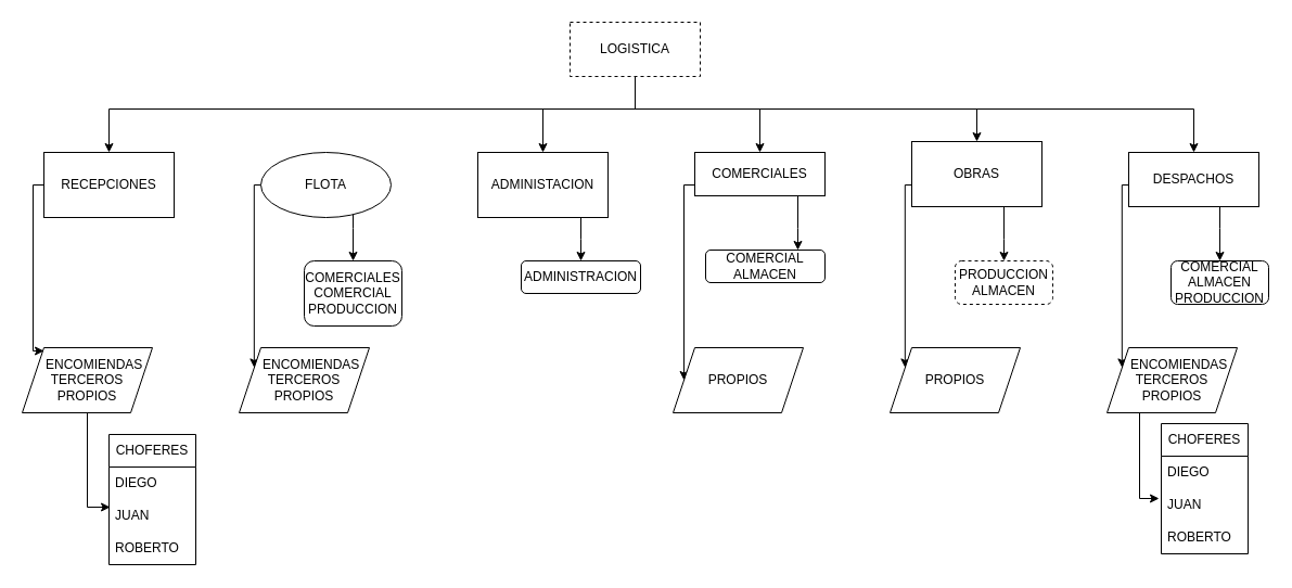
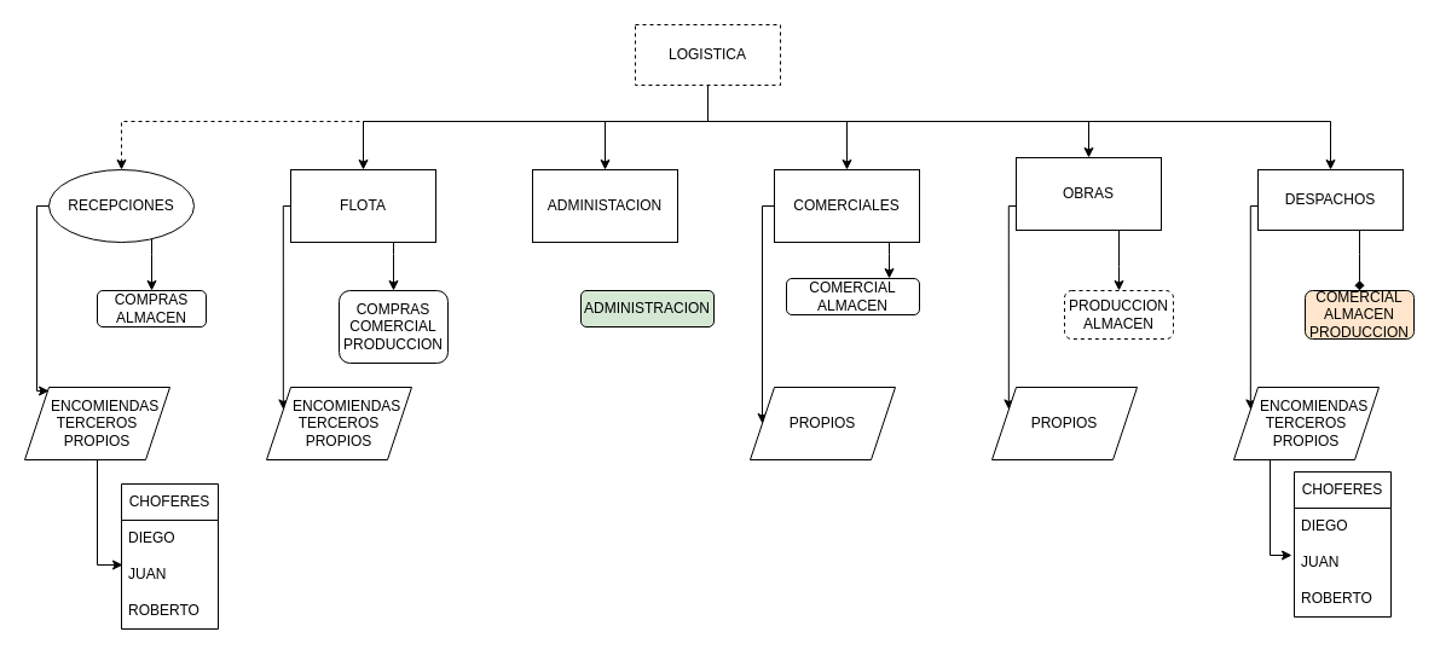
  <mxCell id="0" />
  <mxCell id="1" parent="0" />
  <mxCell id="2" value="" style="edgeStyle=orthogonalEdgeStyle;rounded=0;orthogonalLoop=1;jettySize=auto;html=1;" edge="1" parent="1" source="8" target="18"><mxGeometry relative="1" as="geometry"><Array as="points"><mxPoint x="585" y="100" /><mxPoint x="500" y="100" /></Array></mxGeometry></mxCell>
- <mxCell id="3" style="edgeStyle=orthogonalEdgeStyle;rounded=0;orthogonalLoop=1;jettySize=auto;html=1;entryX=0.5;entryY=0;entryDx=0;entryDy=0;" edge="1" parent="1" source="8" target="10"><mxGeometry relative="1" as="geometry"><Array as="points"><mxPoint x="585" y="100" /><mxPoint x="100" y="100" /></Array></mxGeometry></mxCell>
+ <mxCell id="3" style="edgeStyle=orthogonalEdgeStyle;rounded=0;orthogonalLoop=1;jettySize=auto;html=1;entryX=0.5;entryY=0;entryDx=0;entryDy=0;dashed=1;" edge="1" parent="1" source="8" target="10"><mxGeometry relative="1" as="geometry"><Array as="points"><mxPoint x="585" y="100" /><mxPoint x="100" y="100" /></Array></mxGeometry></mxCell>
  <mxCell id="4" style="edgeStyle=orthogonalEdgeStyle;rounded=0;orthogonalLoop=1;jettySize=auto;html=1;entryX=0.5;entryY=0;entryDx=0;entryDy=0;" edge="1" parent="1" source="8" target="21"><mxGeometry relative="1" as="geometry"><Array as="points"><mxPoint x="585" y="100" /><mxPoint x="700" y="100" /></Array></mxGeometry></mxCell>
  <mxCell id="5" style="edgeStyle=orthogonalEdgeStyle;rounded=0;orthogonalLoop=1;jettySize=auto;html=1;" edge="1" parent="1" source="8" target="24"><mxGeometry relative="1" as="geometry"><Array as="points"><mxPoint x="585" y="100" /><mxPoint x="900" y="100" /></Array></mxGeometry></mxCell>
  <mxCell id="6" style="edgeStyle=orthogonalEdgeStyle;rounded=0;orthogonalLoop=1;jettySize=auto;html=1;" edge="1" parent="1" source="8" target="13"><mxGeometry relative="1" as="geometry"><Array as="points"><mxPoint x="585" y="100" /><mxPoint x="1100" y="100" /></Array></mxGeometry></mxCell>
+ <mxCell id="7" style="edgeStyle=orthogonalEdgeStyle;rounded=0;orthogonalLoop=1;jettySize=auto;html=1;entryX=0.5;entryY=0;entryDx=0;entryDy=0;" edge="1" parent="1" source="8" target="16"><mxGeometry relative="1" as="geometry"><Array as="points"><mxPoint x="585" y="100" /><mxPoint x="300" y="100" /></Array></mxGeometry></mxCell>
  <mxCell id="8" value="&lt;div&gt;LOGISTICA&lt;/div&gt;" style="rounded=0;whiteSpace=wrap;html=1;dashed=1;" vertex="1" parent="1"><mxGeometry x="525" y="20" width="120" height="50" as="geometry" /></mxCell>
- <mxCell id="10" value="RECEPCIONES" style="rounded=0;whiteSpace=wrap;html=1;" vertex="1" parent="1"><mxGeometry x="40" y="140" width="120" height="60" as="geometry" /></mxCell>
- <mxCell id="11" value="" style="edgeStyle=orthogonalEdgeStyle;rounded=0;orthogonalLoop=1;jettySize=auto;html=1;" edge="1" parent="1" source="13" target="30"><mxGeometry relative="1" as="geometry"><Array as="points"><mxPoint x="1124" y="210" /><mxPoint x="1124" y="210" /></Array></mxGeometry></mxCell>
+ <mxCell id="9" value="" style="edgeStyle=orthogonalEdgeStyle;rounded=0;orthogonalLoop=1;jettySize=auto;html=1;" edge="1" parent="1" source="10" target="25"><mxGeometry relative="1" as="geometry"><Array as="points"><mxPoint x="125" y="210" /><mxPoint x="125" y="210" /></Array></mxGeometry></mxCell>
+ <mxCell id="10" value="RECEPCIONES" style="ellipse;whiteSpace=wrap;html=1;" vertex="1" parent="1"><mxGeometry x="40" y="140" width="120" height="60" as="geometry" /></mxCell>
+ <mxCell id="11" value="" style="edgeStyle=orthogonalEdgeStyle;rounded=0;orthogonalLoop=1;jettySize=auto;html=1;endArrow=diamond;" edge="1" parent="1" source="13" target="30"><mxGeometry relative="1" as="geometry"><Array as="points"><mxPoint x="1124" y="210" /><mxPoint x="1124" y="210" /></Array></mxGeometry></mxCell>
  <mxCell id="12" style="edgeStyle=orthogonalEdgeStyle;rounded=0;orthogonalLoop=1;jettySize=auto;html=1;entryX=0;entryY=0.25;entryDx=0;entryDy=0;" edge="1" parent="1" source="13" target="35"><mxGeometry relative="1" as="geometry"><Array as="points"><mxPoint x="1034" y="170" /></Array></mxGeometry></mxCell>
  <mxCell id="13" value="DESPACHOS" style="rounded=0;whiteSpace=wrap;html=1;" vertex="1" parent="1"><mxGeometry x="1040" y="140" width="120" height="50" as="geometry" /></mxCell>
  <mxCell id="14" value="" style="edgeStyle=orthogonalEdgeStyle;rounded=0;orthogonalLoop=1;jettySize=auto;html=1;" edge="1" parent="1" source="16" target="26"><mxGeometry relative="1" as="geometry"><Array as="points"><mxPoint x="325" y="210" /><mxPoint x="325" y="210" /></Array></mxGeometry></mxCell>
  <mxCell id="15" style="edgeStyle=orthogonalEdgeStyle;rounded=0;orthogonalLoop=1;jettySize=auto;html=1;entryX=0;entryY=0.25;entryDx=0;entryDy=0;" edge="1" parent="1" source="16" target="32"><mxGeometry relative="1" as="geometry"><Array as="points"><mxPoint x="234" y="170" /></Array></mxGeometry></mxCell>
- <mxCell id="16" value="FLOTA" style="ellipse;whiteSpace=wrap;html=1;" vertex="1" parent="1"><mxGeometry x="240" y="140" width="120" height="60" as="geometry" /></mxCell>
- <mxCell id="17" value="" style="edgeStyle=orthogonalEdgeStyle;rounded=0;orthogonalLoop=1;jettySize=auto;html=1;" edge="1" parent="1" source="18" target="27"><mxGeometry relative="1" as="geometry"><Array as="points"><mxPoint x="535" y="220" /><mxPoint x="535" y="220" /></Array></mxGeometry></mxCell>
+ <mxCell id="16" value="FLOTA" style="rounded=0;whiteSpace=wrap;html=1;" vertex="1" parent="1"><mxGeometry x="240" y="140" width="120" height="60" as="geometry" /></mxCell>
  <mxCell id="18" value="ADMINISTACION" style="rounded=0;whiteSpace=wrap;html=1;" vertex="1" parent="1"><mxGeometry x="440" y="140" width="120" height="60" as="geometry" /></mxCell>
  <mxCell id="19" value="" style="edgeStyle=orthogonalEdgeStyle;rounded=0;orthogonalLoop=1;jettySize=auto;html=1;" edge="1" parent="1" source="21" target="28"><mxGeometry relative="1" as="geometry"><Array as="points"><mxPoint x="735" y="210" /><mxPoint x="735" y="210" /></Array></mxGeometry></mxCell>
  <mxCell id="20" style="edgeStyle=orthogonalEdgeStyle;rounded=0;orthogonalLoop=1;jettySize=auto;html=1;" edge="1" parent="1" source="21" target="33"><mxGeometry relative="1" as="geometry"><Array as="points"><mxPoint x="630" y="170" /></Array></mxGeometry></mxCell>
- <mxCell id="21" value="COMERCIALES" style="rounded=0;whiteSpace=wrap;html=1;" vertex="1" parent="1"><mxGeometry x="640" y="140" width="120" height="40" as="geometry" /></mxCell>
+ <mxCell id="21" value="COMERCIALES" style="rounded=0;whiteSpace=wrap;html=1;" vertex="1" parent="1"><mxGeometry x="640" y="140" width="120" height="60" as="geometry" /></mxCell>
  <mxCell id="22" value="" style="edgeStyle=orthogonalEdgeStyle;rounded=0;orthogonalLoop=1;jettySize=auto;html=1;" edge="1" parent="1" source="24" target="29"><mxGeometry relative="1" as="geometry"><Array as="points"><mxPoint x="925" y="220" /><mxPoint x="925" y="220" /></Array></mxGeometry></mxCell>
  <mxCell id="23" style="edgeStyle=orthogonalEdgeStyle;rounded=0;orthogonalLoop=1;jettySize=auto;html=1;entryX=0;entryY=0.25;entryDx=0;entryDy=0;" edge="1" parent="1" source="24" target="34"><mxGeometry relative="1" as="geometry"><Array as="points"><mxPoint x="834" y="170" /></Array></mxGeometry></mxCell>
  <mxCell id="24" value="OBRAS" style="rounded=0;whiteSpace=wrap;html=1;" vertex="1" parent="1"><mxGeometry x="840" y="130" width="120" height="60" as="geometry" /></mxCell>
- <mxCell id="26" value="COMERCIALES&lt;br&gt;COMERCIAL&lt;br&gt;PRODUCCION" style="rounded=1;whiteSpace=wrap;html=1;" vertex="1" parent="1"><mxGeometry x="280" y="240" width="90" height="60" as="geometry" /></mxCell>
- <mxCell id="27" value="ADMINISTRACION" style="rounded=1;whiteSpace=wrap;html=1;" vertex="1" parent="1"><mxGeometry x="480" y="240" width="110" height="30" as="geometry" /></mxCell>
+ <mxCell id="25" value="COMPRAS&lt;div&gt;ALMACEN&lt;/div&gt;" style="rounded=1;whiteSpace=wrap;html=1;" vertex="1" parent="1"><mxGeometry x="80" y="240" width="90" height="30" as="geometry" /></mxCell>
+ <mxCell id="26" value="COMPRAS&lt;br&gt;COMERCIAL&lt;br&gt;PRODUCCION" style="rounded=1;whiteSpace=wrap;html=1;" vertex="1" parent="1"><mxGeometry x="280" y="240" width="90" height="60" as="geometry" /></mxCell>
+ <mxCell id="27" value="ADMINISTRACION" style="rounded=1;whiteSpace=wrap;html=1;fillColor=#d5e8d4;" vertex="1" parent="1"><mxGeometry x="480" y="240" width="110" height="30" as="geometry" /></mxCell>
  <mxCell id="28" value="COMERCIAL&lt;div&gt;ALMACEN&lt;/div&gt;" style="rounded=1;whiteSpace=wrap;html=1;" vertex="1" parent="1"><mxGeometry x="650" y="230" width="110" height="30" as="geometry" /></mxCell>
  <mxCell id="29" value="PRODUCCION&lt;br&gt;ALMACEN" style="rounded=1;whiteSpace=wrap;html=1;dashed=1;" vertex="1" parent="1"><mxGeometry x="880" y="240" width="90" height="40" as="geometry" /></mxCell>
- <mxCell id="30" value="COMERCIAL&lt;div&gt;ALMACEN&lt;/div&gt;&lt;div&gt;PRODUCCION&lt;/div&gt;" style="rounded=1;whiteSpace=wrap;html=1;" vertex="1" parent="1"><mxGeometry x="1079" y="240" width="90" height="40" as="geometry" /></mxCell>
+ <mxCell id="30" value="COMERCIAL&lt;div&gt;ALMACEN&lt;/div&gt;&lt;div&gt;PRODUCCION&lt;/div&gt;" style="rounded=1;whiteSpace=wrap;html=1;fillColor=#ffe6cc;" vertex="1" parent="1"><mxGeometry x="1079" y="240" width="90" height="40" as="geometry" /></mxCell>
  <mxCell id="31" value="&amp;nbsp; &amp;nbsp; ENCOMIENDAS&lt;div&gt;TERCEROS&lt;/div&gt;&lt;div&gt;PROPIOS&lt;/div&gt;" style="shape=parallelogram;perimeter=parallelogramPerimeter;whiteSpace=wrap;html=1;fixedSize=1;" vertex="1" parent="1"><mxGeometry x="20" y="320" width="120" height="60" as="geometry" /></mxCell>
  <mxCell id="32" value="&amp;nbsp; &amp;nbsp; ENCOMIENDAS&lt;div&gt;TERCEROS&lt;/div&gt;&lt;div&gt;PROPIOS&lt;/div&gt;" style="shape=parallelogram;perimeter=parallelogramPerimeter;whiteSpace=wrap;html=1;fixedSize=1;" vertex="1" parent="1"><mxGeometry x="220" y="320" width="120" height="60" as="geometry" /></mxCell>
  <mxCell id="33" value="PROPIOS" style="shape=parallelogram;perimeter=parallelogramPerimeter;whiteSpace=wrap;html=1;fixedSize=1;" vertex="1" parent="1"><mxGeometry x="620" y="320" width="120" height="60" as="geometry" /></mxCell>
  <mxCell id="34" value="PROPIOS" style="shape=parallelogram;perimeter=parallelogramPerimeter;whiteSpace=wrap;html=1;fixedSize=1;" vertex="1" parent="1"><mxGeometry x="820" y="320" width="120" height="60" as="geometry" /></mxCell>
  <mxCell id="35" value="&amp;nbsp; &amp;nbsp; ENCOMIENDAS&lt;div&gt;TERCEROS&lt;/div&gt;&lt;div&gt;PROPIOS&lt;/div&gt;" style="shape=parallelogram;perimeter=parallelogramPerimeter;whiteSpace=wrap;html=1;fixedSize=1;" vertex="1" parent="1"><mxGeometry x="1020" y="320" width="120" height="60" as="geometry" /></mxCell>
  <mxCell id="36" style="edgeStyle=orthogonalEdgeStyle;rounded=0;orthogonalLoop=1;jettySize=auto;html=1;entryX=0.167;entryY=0.05;entryDx=0;entryDy=0;entryPerimeter=0;" edge="1" parent="1" source="10" target="31"><mxGeometry relative="1" as="geometry"><Array as="points"><mxPoint x="30" y="170" /><mxPoint x="30" y="323" /></Array></mxGeometry></mxCell>
  <mxCell id="37" value="CHOFERES" style="swimlane;fontStyle=0;childLayout=stackLayout;horizontal=1;startSize=30;horizontalStack=0;resizeParent=1;resizeParentMax=0;resizeLast=0;collapsible=1;marginBottom=0;whiteSpace=wrap;html=1;" vertex="1" parent="1"><mxGeometry x="100" y="400" width="80" height="120" as="geometry" /></mxCell>
  <mxCell id="38" value="DIEGO" style="text;strokeColor=none;fillColor=none;align=left;verticalAlign=middle;spacingLeft=4;spacingRight=4;overflow=hidden;points=[[0,0.5],[1,0.5]];portConstraint=eastwest;rotatable=0;whiteSpace=wrap;html=1;" vertex="1" parent="37"><mxGeometry y="30" width="80" height="30" as="geometry" /></mxCell>
  <mxCell id="39" value="JUAN" style="text;strokeColor=none;fillColor=none;align=left;verticalAlign=middle;spacingLeft=4;spacingRight=4;overflow=hidden;points=[[0,0.5],[1,0.5]];portConstraint=eastwest;rotatable=0;whiteSpace=wrap;html=1;" vertex="1" parent="37"><mxGeometry y="60" width="80" height="30" as="geometry" /></mxCell>
  <mxCell id="40" value="ROBERTO" style="text;strokeColor=none;fillColor=none;align=left;verticalAlign=middle;spacingLeft=4;spacingRight=4;overflow=hidden;points=[[0,0.5],[1,0.5]];portConstraint=eastwest;rotatable=0;whiteSpace=wrap;html=1;" vertex="1" parent="37"><mxGeometry y="90" width="80" height="30" as="geometry" /></mxCell>
  <mxCell id="41" value="CHOFERES" style="swimlane;fontStyle=0;childLayout=stackLayout;horizontal=1;startSize=30;horizontalStack=0;resizeParent=1;resizeParentMax=0;resizeLast=0;collapsible=1;marginBottom=0;whiteSpace=wrap;html=1;" vertex="1" parent="1"><mxGeometry x="1070" y="390" width="80" height="120" as="geometry" /></mxCell>
  <mxCell id="42" value="DIEGO" style="text;strokeColor=none;fillColor=none;align=left;verticalAlign=middle;spacingLeft=4;spacingRight=4;overflow=hidden;points=[[0,0.5],[1,0.5]];portConstraint=eastwest;rotatable=0;whiteSpace=wrap;html=1;" vertex="1" parent="41"><mxGeometry y="30" width="80" height="30" as="geometry" /></mxCell>
  <mxCell id="43" value="JUAN" style="text;strokeColor=none;fillColor=none;align=left;verticalAlign=middle;spacingLeft=4;spacingRight=4;overflow=hidden;points=[[0,0.5],[1,0.5]];portConstraint=eastwest;rotatable=0;whiteSpace=wrap;html=1;" vertex="1" parent="41"><mxGeometry y="60" width="80" height="30" as="geometry" /></mxCell>
  <mxCell id="44" value="ROBERTO" style="text;strokeColor=none;fillColor=none;align=left;verticalAlign=middle;spacingLeft=4;spacingRight=4;overflow=hidden;points=[[0,0.5],[1,0.5]];portConstraint=eastwest;rotatable=0;whiteSpace=wrap;html=1;" vertex="1" parent="41"><mxGeometry y="90" width="80" height="30" as="geometry" /></mxCell>
  <mxCell id="45" style="edgeStyle=orthogonalEdgeStyle;rounded=0;orthogonalLoop=1;jettySize=auto;html=1;entryX=-0.025;entryY=0.3;entryDx=0;entryDy=0;entryPerimeter=0;" edge="1" parent="1" source="35" target="43"><mxGeometry relative="1" as="geometry"><Array as="points"><mxPoint x="1050" y="459" /></Array></mxGeometry></mxCell>
  <mxCell id="46" style="edgeStyle=orthogonalEdgeStyle;rounded=0;orthogonalLoop=1;jettySize=auto;html=1;entryX=0.013;entryY=0.233;entryDx=0;entryDy=0;entryPerimeter=0;" edge="1" parent="1" source="31" target="39"><mxGeometry relative="1" as="geometry" /></mxCell>
